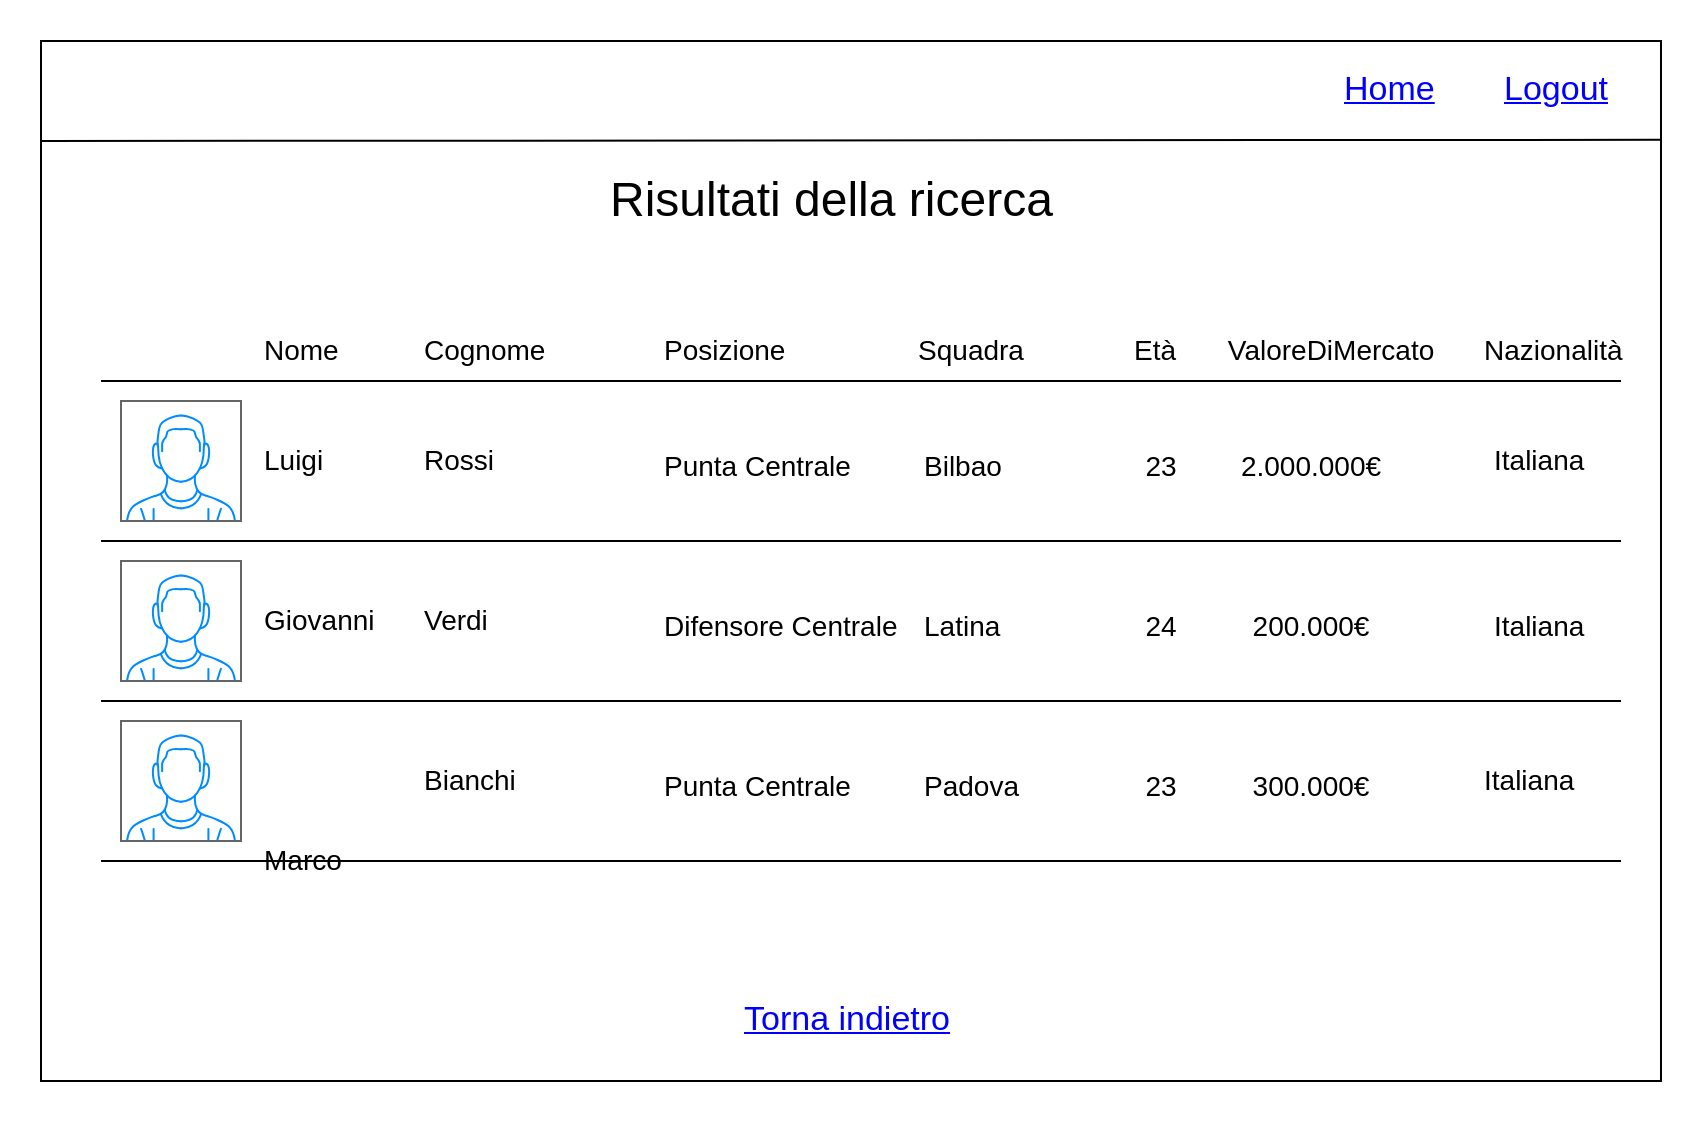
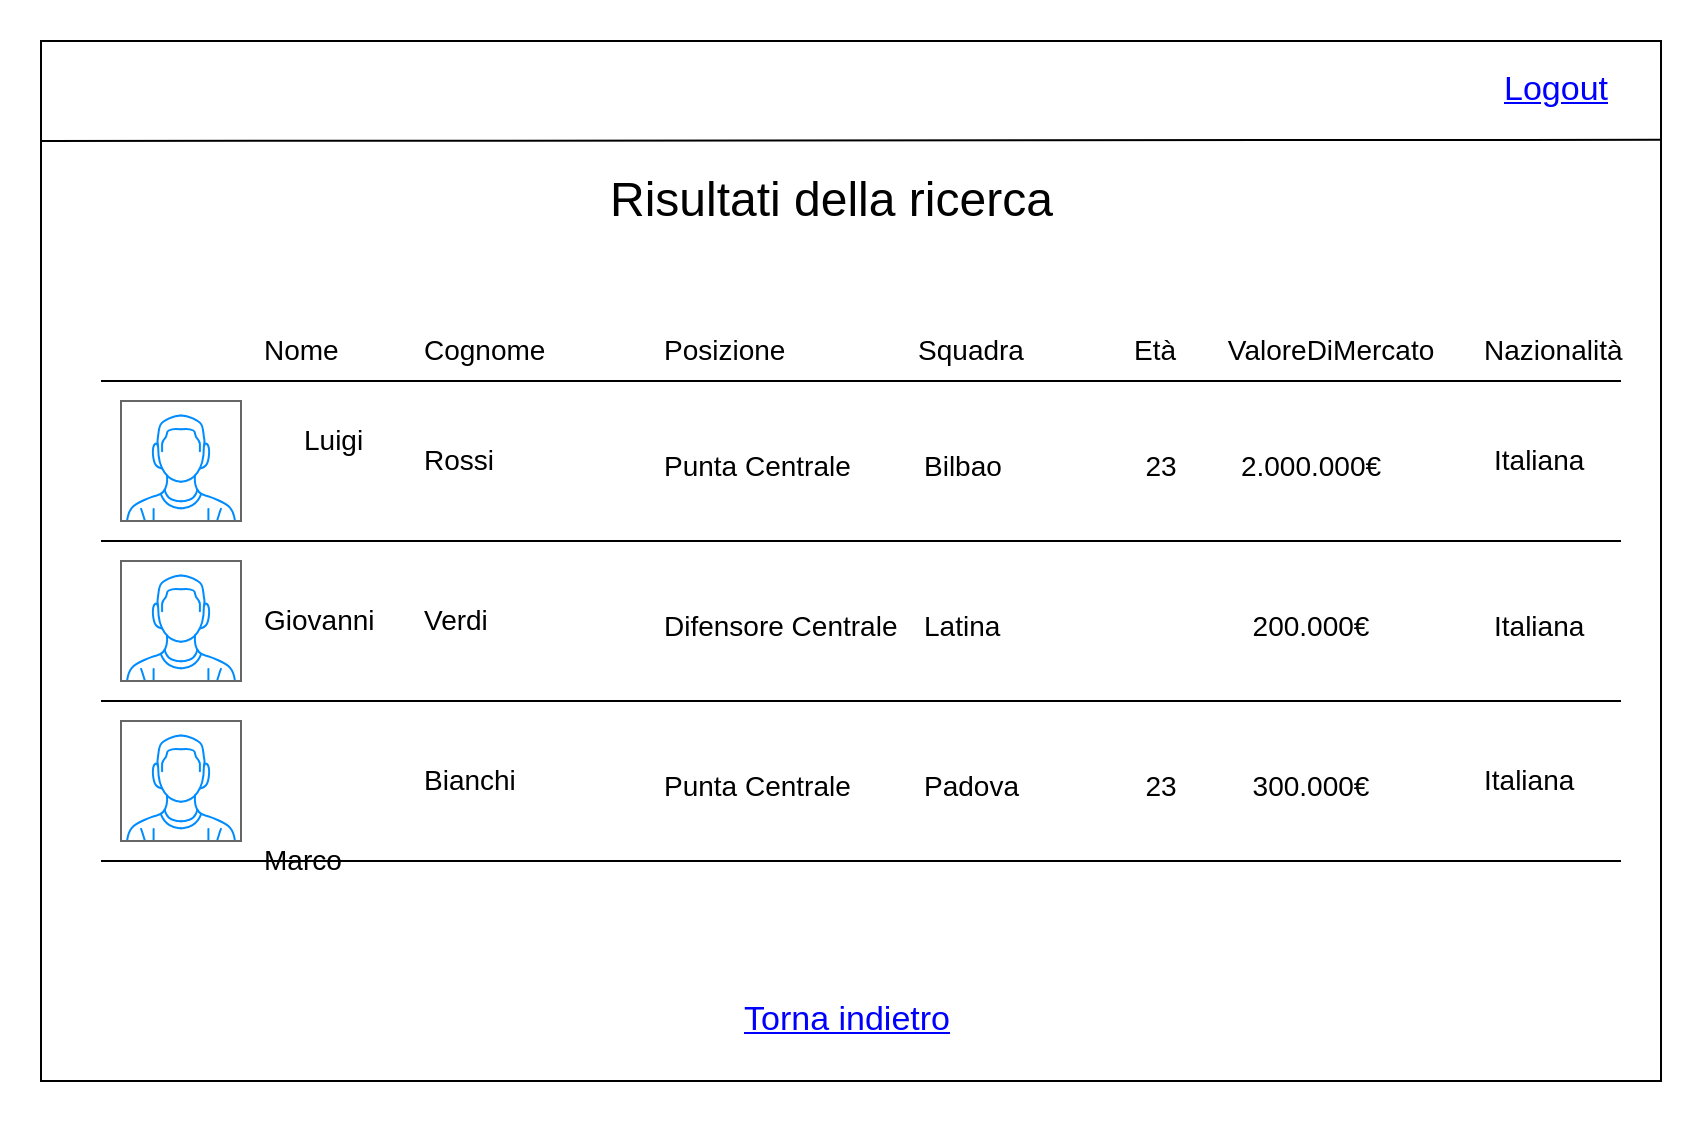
  <mxCell id="0" />
  <mxCell id="1" parent="0" />
  <mxCell id="2" value="" style="rounded=0;whiteSpace=wrap;html=1;" parent="1" vertex="1"><mxGeometry x="20" y="20" width="810" height="520" as="geometry" /></mxCell>
  <mxCell id="3" value="" style="verticalLabelPosition=bottom;shadow=0;dashed=0;align=center;html=1;verticalAlign=top;strokeWidth=1;shape=mxgraph.mockup.containers.userMale;strokeColor=#666666;strokeColor2=#008cff;" parent="1" vertex="1"><mxGeometry x="60" y="200" width="60" height="60" as="geometry" /></mxCell>
- <mxCell id="4" value="&lt;font style=&quot;font-size: 14px&quot;&gt;Luigi&amp;nbsp;&lt;/font&gt;" style="text;html=1;align=left;verticalAlign=middle;resizable=0;points=[];autosize=1;" parent="1" vertex="1"><mxGeometry x="130" y="220" width="50" height="20" as="geometry" /></mxCell>
+ <mxCell id="4" value="&lt;font style=&quot;font-size: 14px&quot;&gt;Luigi&amp;nbsp;&lt;/font&gt;" style="text;html=1;align=left;verticalAlign=middle;resizable=0;points=[];autosize=1;" parent="1" vertex="1"><mxGeometry x="150" y="210" width="50" height="20" as="geometry" /></mxCell>
  <mxCell id="5" value="" style="endArrow=none;html=1;" parent="1" edge="1"><mxGeometry width="50" height="50" relative="1" as="geometry"><mxPoint x="50" y="190" as="sourcePoint" /><mxPoint x="810" y="190" as="targetPoint" /></mxGeometry></mxCell>
  <mxCell id="6" value="&lt;font style=&quot;font-size: 14px&quot;&gt;Rossi&lt;/font&gt;" style="text;html=1;align=left;verticalAlign=middle;resizable=0;points=[];autosize=1;" parent="1" vertex="1"><mxGeometry x="210" y="220" width="50" height="20" as="geometry" /></mxCell>
  <mxCell id="7" value="&lt;font style=&quot;font-size: 14px&quot;&gt;Nome&lt;/font&gt;" style="text;html=1;strokeColor=none;fillColor=none;align=left;verticalAlign=middle;whiteSpace=wrap;rounded=0;" parent="1" vertex="1"><mxGeometry x="130" y="160" width="50" height="30" as="geometry" /></mxCell>
  <mxCell id="8" value="&lt;font style=&quot;font-size: 14px&quot;&gt;Cognome&lt;/font&gt;" style="text;html=1;align=left;verticalAlign=middle;resizable=0;points=[];autosize=1;" parent="1" vertex="1"><mxGeometry x="210" y="165" width="80" height="20" as="geometry" /></mxCell>
  <mxCell id="9" value="&lt;font style=&quot;font-size: 14px&quot;&gt;Posizione&lt;/font&gt;" style="text;html=1;align=left;verticalAlign=middle;resizable=0;points=[];autosize=1;" parent="1" vertex="1"><mxGeometry x="330" y="165" width="80" height="20" as="geometry" /></mxCell>
  <mxCell id="10" value="&lt;font style=&quot;font-size: 14px&quot;&gt;Punta Centrale&lt;/font&gt;" style="text;html=1;align=left;verticalAlign=middle;resizable=0;points=[];autosize=1;" parent="1" vertex="1"><mxGeometry x="330" y="223" width="110" height="20" as="geometry" /></mxCell>
  <mxCell id="11" value="&lt;font style=&quot;font-size: 14px&quot;&gt;Squadra&lt;/font&gt;" style="text;html=1;align=center;verticalAlign=middle;resizable=0;points=[];autosize=1;" parent="1" vertex="1"><mxGeometry x="450" y="165" width="70" height="20" as="geometry" /></mxCell>
  <mxCell id="12" value="&lt;font style=&quot;font-size: 14px&quot;&gt;Bilbao&lt;/font&gt;" style="text;html=1;align=left;verticalAlign=middle;resizable=0;points=[];autosize=1;" parent="1" vertex="1"><mxGeometry x="460" y="223" width="50" height="20" as="geometry" /></mxCell>
  <mxCell id="13" value="&lt;font style=&quot;font-size: 14px&quot;&gt;Età&lt;/font&gt;" style="text;html=1;align=left;verticalAlign=middle;resizable=0;points=[];autosize=1;" parent="1" vertex="1"><mxGeometry x="565" y="165" width="40" height="20" as="geometry" /></mxCell>
  <mxCell id="14" value="&lt;font style=&quot;font-size: 14px&quot;&gt;23&lt;/font&gt;" style="text;html=1;align=center;verticalAlign=middle;resizable=0;points=[];autosize=1;" parent="1" vertex="1"><mxGeometry x="565" y="223" width="30" height="20" as="geometry" /></mxCell>
  <mxCell id="15" value="&lt;font style=&quot;font-size: 14px&quot;&gt;Nazionalità&lt;/font&gt;" style="text;html=1;align=left;verticalAlign=middle;resizable=0;points=[];autosize=1;" parent="1" vertex="1"><mxGeometry x="740" y="165" width="90" height="20" as="geometry" /></mxCell>
  <mxCell id="16" value="&lt;font style=&quot;font-size: 14px&quot;&gt;Italiana&lt;/font&gt;" style="text;html=1;align=left;verticalAlign=middle;resizable=0;points=[];autosize=1;" parent="1" vertex="1"><mxGeometry x="745" y="220" width="60" height="20" as="geometry" /></mxCell>
  <mxCell id="17" value="" style="endArrow=none;html=1;" parent="1" edge="1"><mxGeometry width="50" height="50" relative="1" as="geometry"><mxPoint x="50" y="270" as="sourcePoint" /><mxPoint x="810" y="270" as="targetPoint" /></mxGeometry></mxCell>
  <mxCell id="18" value="" style="endArrow=none;html=1;" parent="1" edge="1"><mxGeometry width="50" height="50" relative="1" as="geometry"><mxPoint x="50" y="350" as="sourcePoint" /><mxPoint x="810" y="350" as="targetPoint" /></mxGeometry></mxCell>
  <mxCell id="19" value="" style="endArrow=none;html=1;" parent="1" edge="1"><mxGeometry width="50" height="50" relative="1" as="geometry"><mxPoint x="50" y="430" as="sourcePoint" /><mxPoint x="810" y="430" as="targetPoint" /></mxGeometry></mxCell>
  <mxCell id="20" value="" style="verticalLabelPosition=bottom;shadow=0;dashed=0;align=center;html=1;verticalAlign=top;strokeWidth=1;shape=mxgraph.mockup.containers.userMale;strokeColor=#666666;strokeColor2=#008cff;" parent="1" vertex="1"><mxGeometry x="60" y="280" width="60" height="60" as="geometry" /></mxCell>
  <mxCell id="21" value="&lt;font style=&quot;font-size: 14px&quot;&gt;Giovanni&lt;/font&gt;" style="text;html=1;align=left;verticalAlign=middle;resizable=0;points=[];autosize=1;" parent="1" vertex="1"><mxGeometry x="130" y="300" width="70" height="20" as="geometry" /></mxCell>
  <mxCell id="22" value="&lt;font style=&quot;font-size: 14px&quot;&gt;Verdi&lt;/font&gt;" style="text;html=1;align=left;verticalAlign=middle;resizable=0;points=[];autosize=1;" parent="1" vertex="1"><mxGeometry x="210" y="300" width="50" height="20" as="geometry" /></mxCell>
  <mxCell id="23" value="&lt;font style=&quot;font-size: 14px&quot;&gt;Difensore Centrale&lt;/font&gt;" style="text;html=1;align=left;verticalAlign=middle;resizable=0;points=[];autosize=1;" parent="1" vertex="1"><mxGeometry x="330" y="303" width="130" height="20" as="geometry" /></mxCell>
  <mxCell id="24" value="&lt;font style=&quot;font-size: 14px&quot;&gt;Latina&lt;/font&gt;" style="text;html=1;align=left;verticalAlign=middle;resizable=0;points=[];autosize=1;" parent="1" vertex="1"><mxGeometry x="460" y="303" width="50" height="20" as="geometry" /></mxCell>
- <mxCell id="25" value="&lt;font style=&quot;font-size: 14px&quot;&gt;24&lt;/font&gt;" style="text;html=1;align=center;verticalAlign=middle;resizable=0;points=[];autosize=1;" parent="1" vertex="1"><mxGeometry x="565" y="303" width="30" height="20" as="geometry" /></mxCell>
  <mxCell id="26" value="&lt;font style=&quot;font-size: 14px&quot;&gt;Italiana&lt;/font&gt;" style="text;html=1;align=left;verticalAlign=middle;resizable=0;points=[];autosize=1;" parent="1" vertex="1"><mxGeometry x="745" y="303" width="60" height="20" as="geometry" /></mxCell>
  <mxCell id="27" value="" style="verticalLabelPosition=bottom;shadow=0;dashed=0;align=center;html=1;verticalAlign=top;strokeWidth=1;shape=mxgraph.mockup.containers.userMale;strokeColor=#666666;strokeColor2=#008cff;" parent="1" vertex="1"><mxGeometry x="60" y="360" width="60" height="60" as="geometry" /></mxCell>
  <mxCell id="28" value="&lt;font style=&quot;font-size: 14px&quot;&gt;Marco&lt;/font&gt;" style="text;html=1;align=left;verticalAlign=middle;resizable=0;points=[];autosize=1;" parent="1" vertex="1"><mxGeometry x="130" y="420" width="50" height="20" as="geometry" /></mxCell>
  <mxCell id="29" value="&lt;font style=&quot;font-size: 14px&quot;&gt;Bianchi&lt;/font&gt;" style="text;html=1;align=left;verticalAlign=middle;resizable=0;points=[];autosize=1;" parent="1" vertex="1"><mxGeometry x="210" y="380" width="60" height="20" as="geometry" /></mxCell>
  <mxCell id="30" value="&lt;font style=&quot;font-size: 14px&quot;&gt;Punta Centrale&lt;/font&gt;" style="text;html=1;align=left;verticalAlign=middle;resizable=0;points=[];autosize=1;" parent="1" vertex="1"><mxGeometry x="330" y="383" width="110" height="20" as="geometry" /></mxCell>
  <mxCell id="31" value="&lt;font style=&quot;font-size: 14px&quot;&gt;Padova&lt;/font&gt;" style="text;html=1;align=left;verticalAlign=middle;resizable=0;points=[];autosize=1;" parent="1" vertex="1"><mxGeometry x="460" y="383" width="60" height="20" as="geometry" /></mxCell>
  <mxCell id="32" value="&lt;font style=&quot;font-size: 14px&quot;&gt;23&lt;/font&gt;" style="text;html=1;align=center;verticalAlign=middle;resizable=0;points=[];autosize=1;" parent="1" vertex="1"><mxGeometry x="565" y="383" width="30" height="20" as="geometry" /></mxCell>
  <mxCell id="33" value="&lt;font style=&quot;font-size: 14px&quot;&gt;Italiana&lt;/font&gt;" style="text;html=1;align=left;verticalAlign=middle;resizable=0;points=[];autosize=1;" parent="1" vertex="1"><mxGeometry x="740" y="380" width="60" height="20" as="geometry" /></mxCell>
  <mxCell id="34" value="&lt;font style=&quot;font-size: 24px&quot;&gt;Risultati della ricerca&lt;/font&gt;" style="text;html=1;align=left;verticalAlign=middle;resizable=0;points=[];autosize=1;" parent="1" vertex="1"><mxGeometry x="303" y="90" width="240" height="20" as="geometry" /></mxCell>
  <mxCell id="35" value="Torna indietro" style="shape=rectangle;strokeColor=none;fillColor=none;linkText=;fontSize=17;fontColor=#0000ff;fontStyle=4;html=1;align=center;" parent="1" vertex="1"><mxGeometry x="358" y="490" width="130" height="40" as="geometry" /></mxCell>
- <mxCell id="36" value="Home" style="shape=rectangle;strokeColor=none;fillColor=none;linkText=;fontSize=17;fontColor=#0000ff;fontStyle=4;html=1;align=left;" parent="1" vertex="1"><mxGeometry x="670" y="30" width="50" height="30" as="geometry" /></mxCell>
  <mxCell id="37" value="Logout" style="shape=rectangle;strokeColor=none;fillColor=none;linkText=;fontSize=17;fontColor=#0000ff;fontStyle=4;html=1;align=left;" parent="1" vertex="1"><mxGeometry x="750" y="30" width="50" height="30" as="geometry" /></mxCell>
  <mxCell id="38" value="" style="endArrow=none;html=1;entryX=1;entryY=0.095;entryDx=0;entryDy=0;entryPerimeter=0;" parent="1" target="2" edge="1"><mxGeometry width="50" height="50" relative="1" as="geometry"><mxPoint x="20" y="70" as="sourcePoint" /><mxPoint x="780" y="70" as="targetPoint" /></mxGeometry></mxCell>
  <mxCell id="39" value="ValoreDiMercato" style="text;html=1;align=center;verticalAlign=middle;resizable=0;points=[];autosize=1;fontSize=14;" vertex="1" parent="1"><mxGeometry x="605" y="165" width="120" height="20" as="geometry" /></mxCell>
  <mxCell id="40" value="2.000.000€" style="text;html=1;align=center;verticalAlign=middle;resizable=0;points=[];autosize=1;fontSize=14;" vertex="1" parent="1"><mxGeometry x="610" y="223" width="90" height="20" as="geometry" /></mxCell>
  <mxCell id="41" value="300.000€" style="text;html=1;align=center;verticalAlign=middle;resizable=0;points=[];autosize=1;fontSize=14;" vertex="1" parent="1"><mxGeometry x="620" y="383" width="70" height="20" as="geometry" /></mxCell>
  <mxCell id="42" value="200.000€" style="text;html=1;align=center;verticalAlign=middle;resizable=0;points=[];autosize=1;fontSize=14;" vertex="1" parent="1"><mxGeometry x="620" y="303" width="70" height="20" as="geometry" /></mxCell>
